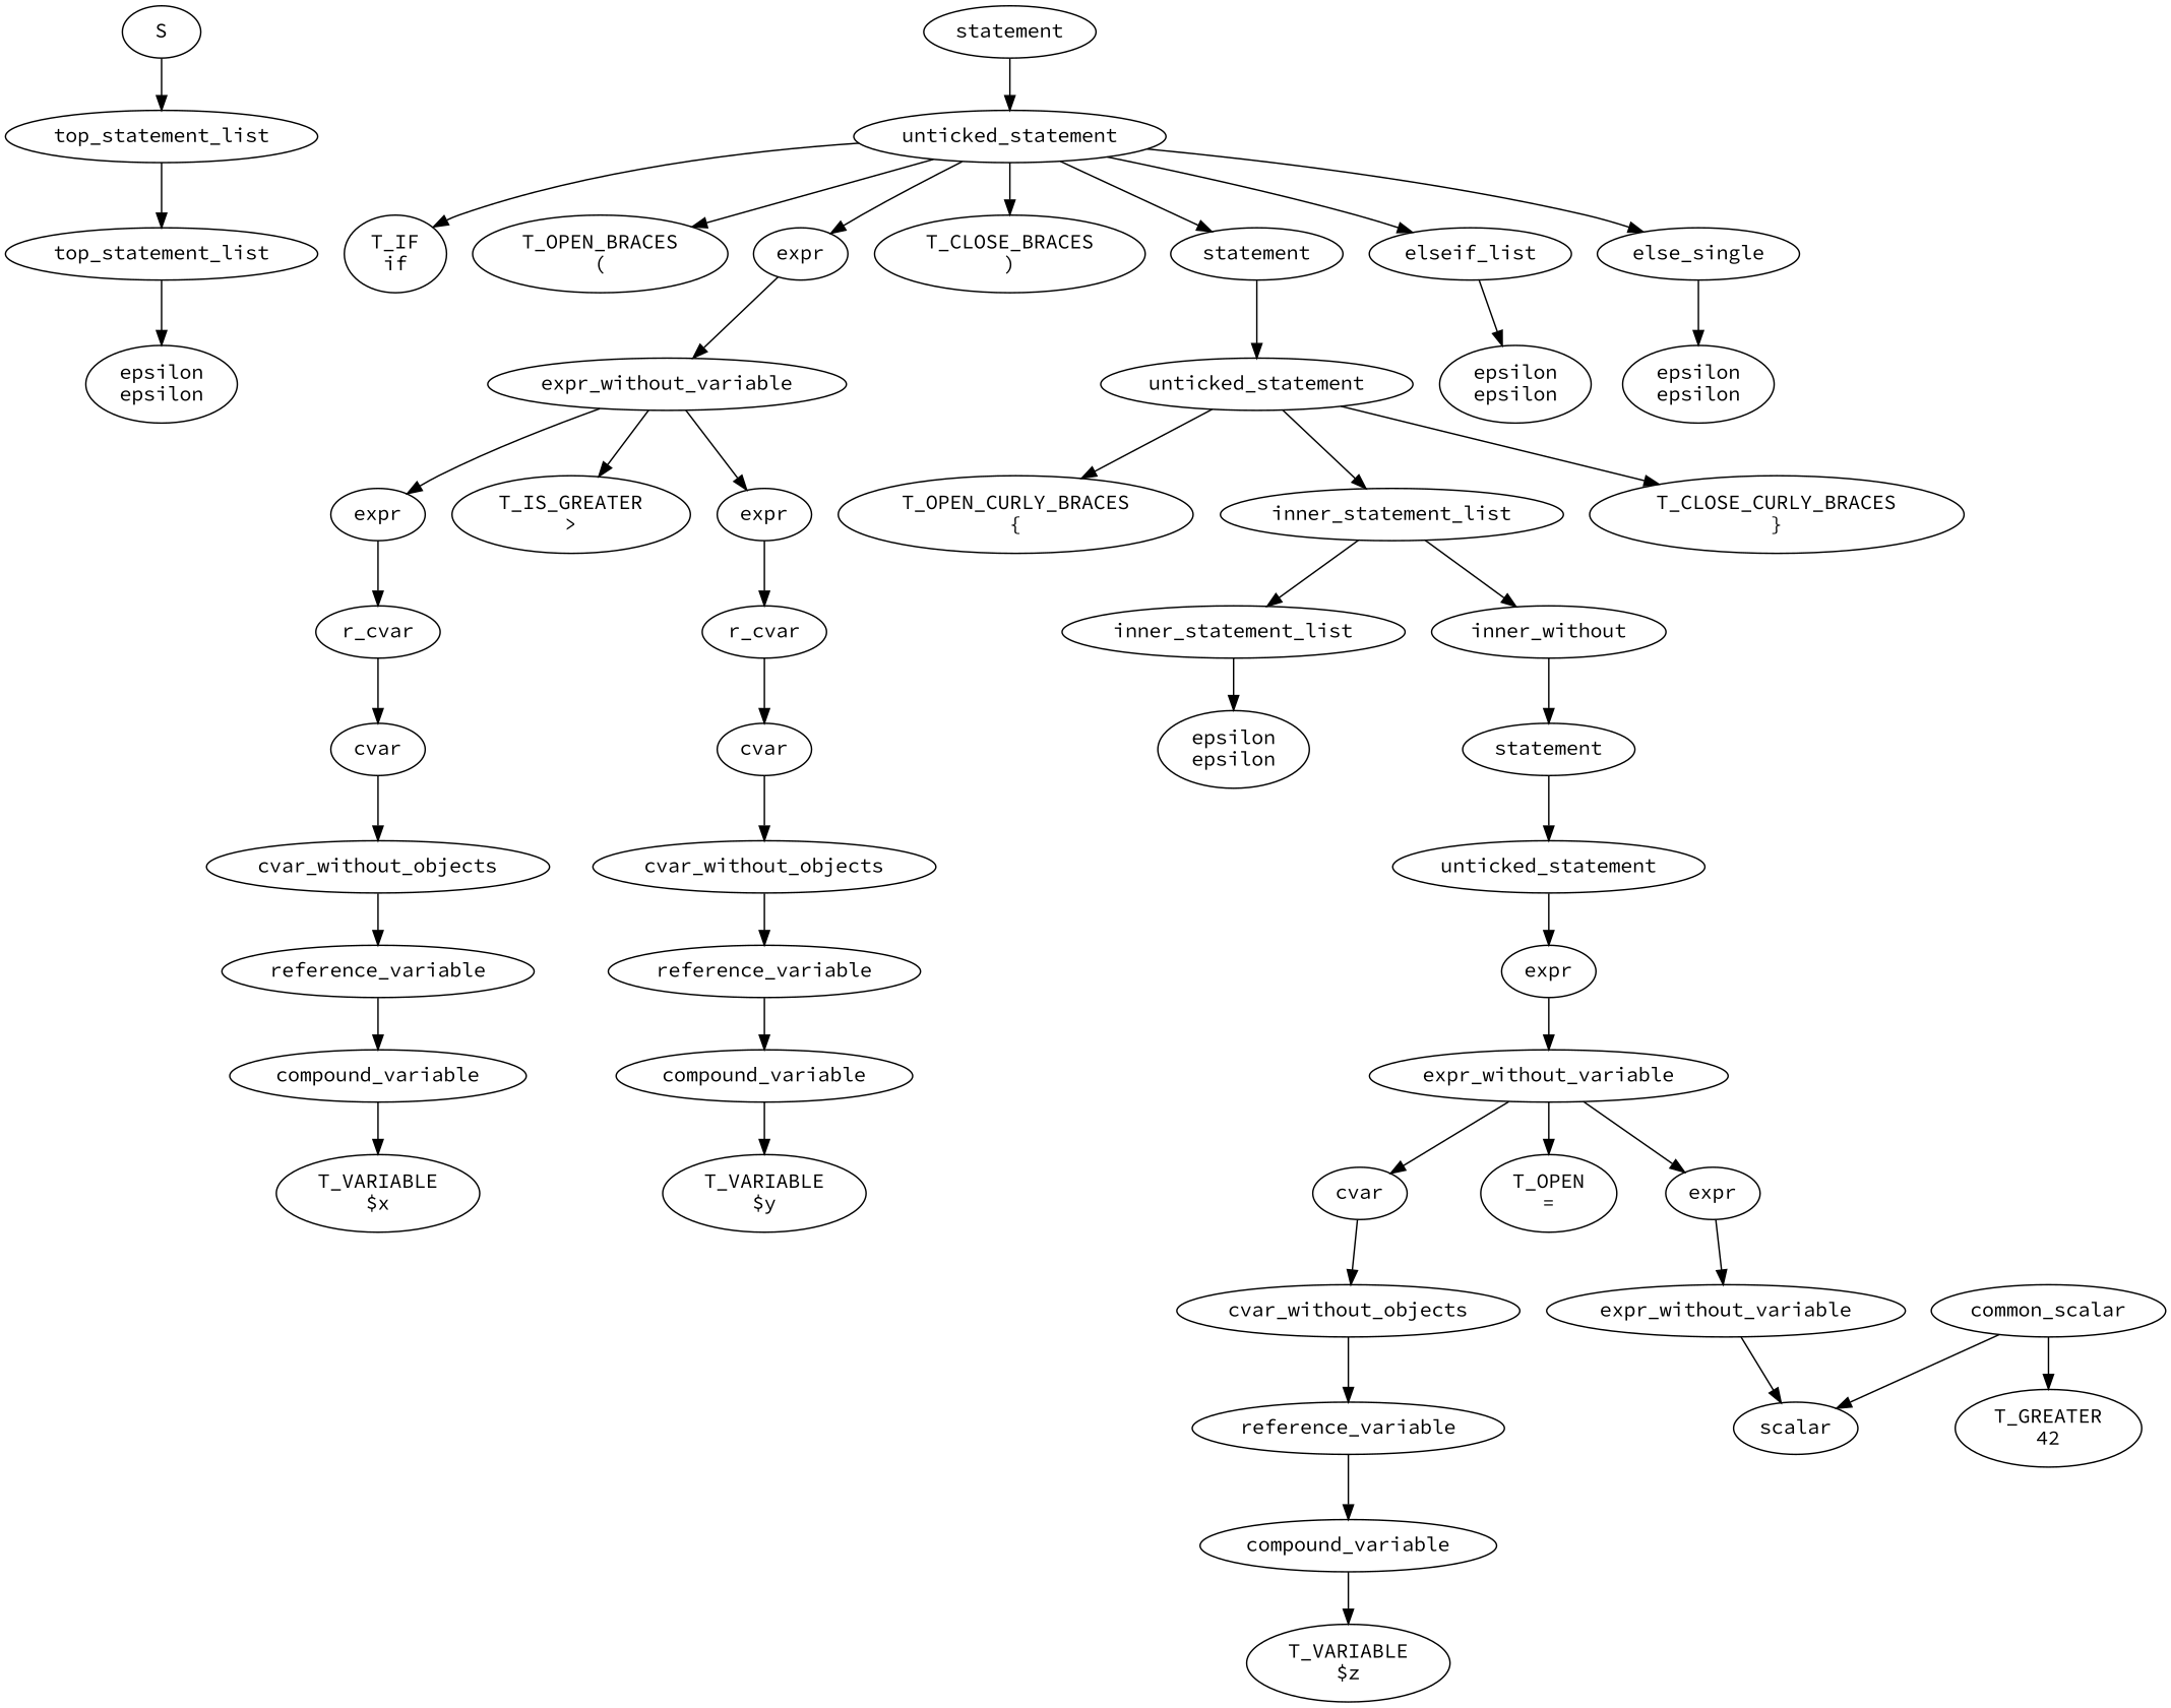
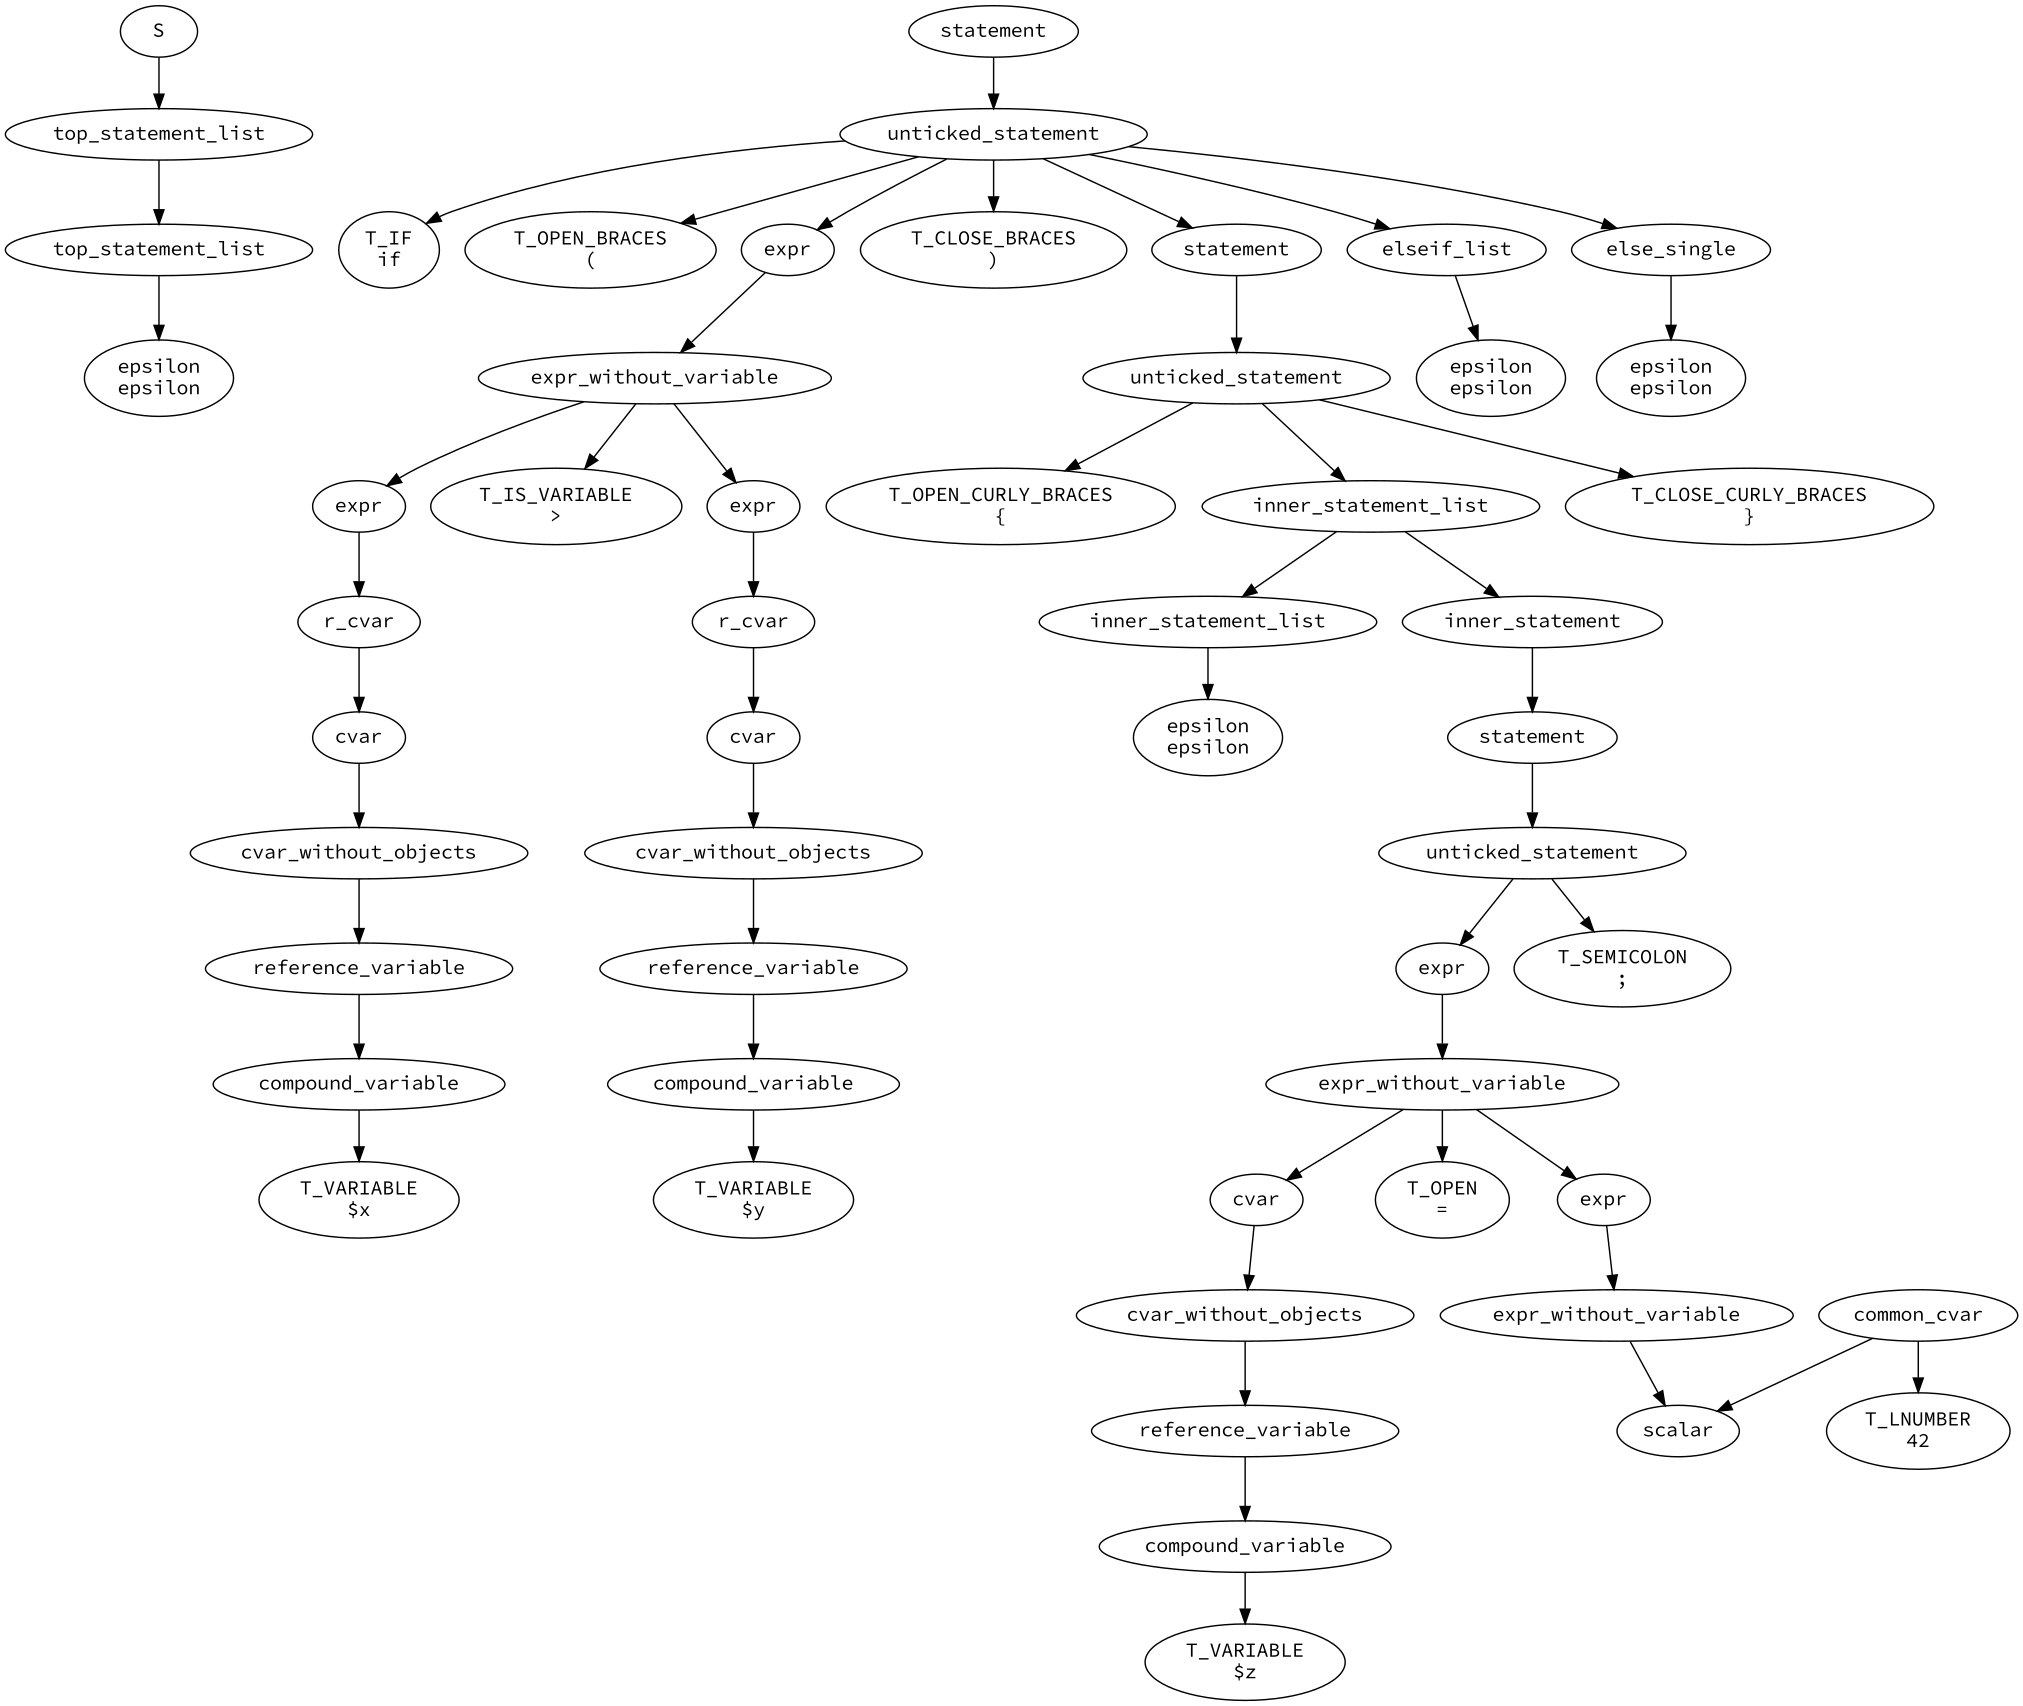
  digraph {
    fontname="Source Code Pro"
    node [fontname="Source Code Pro"]
    edge [fontname="Source Code Pro"]
    n1 [label=S]
    n2 [label=top_statement_list]
    n3 [label=top_statement_list]
    n4 [label="epsilon\nepsilon"]
    n5 [label=statement]
    n6 [label=unticked_statement]
    n7 [label="T_IF\nif"]
    n8 [label="T_OPEN_BRACES\n("]
    n9 [label=expr]
    n10 [label="T_CLOSE_BRACES\n)"]
    n11 [label=statement]
    n12 [label=elseif_list]
    n13 [label=else_single]
    n14 [label=expr_without_variable]
    n15 [label=unticked_statement]
    n16 [label="epsilon\nepsilon"]
    n17 [label="epsilon\nepsilon"]
    n18 [label=expr]
-   n19 [label="T_IS_GREATER\n>"]
+   n19 [label="T_IS_VARIABLE\n>"]
    n20 [label=expr]
    n21 [label=r_cvar]
    n22 [label=r_cvar]
    n23 [label=cvar]
    n24 [label=cvar_without_objects]
    n25 [label=reference_variable]
    n26 [label=compound_variable]
    n27 [label="T_VARIABLE\n$x"]
    n28 [label=cvar]
    n29 [label=cvar_without_objects]
    n30 [label=reference_variable]
    n31 [label=compound_variable]
    n32 [label="T_VARIABLE\n$y"]
    n33 [label="T_OPEN_CURLY_BRACES\n{"]
    n34 [label=inner_statement_list]
    n35 [label="T_CLOSE_CURLY_BRACES\n}"]
    n36 [label=inner_statement_list]
-   n37 [label=inner_without]
+   n37 [label=inner_statement]
    n38 [label="epsilon\nepsilon"]
    n39 [label=statement]
    n40 [label=unticked_statement]
    n41 [label=expr]
+   n42 [label="T_SEMICOLON\n;"]
    n43 [label=expr_without_variable]
    n44 [label=cvar]
    n45 [label="T_OPEN\n="]
    n46 [label=expr]
    n47 [label=cvar_without_objects]
    n48 [label=expr_without_variable]
    n49 [label=reference_variable]
    n50 [label=compound_variable]
    n51 [label="T_VARIABLE\n$z"]
    n52 [label=scalar]
-   n53 [label=common_scalar]
-   n54 [label="T_GREATER\n42"]
+   n53 [label=common_cvar]
+   n54 [label="T_LNUMBER\n42"]
    n1 -> n2
    n2 -> n3
    n3 -> n4
    n5 -> n6
    n6 -> n7
    n6 -> n8
    n6 -> n9
    n6 -> n10
    n6 -> n11
    n6 -> n12
    n6 -> n13
    n9 -> n14
    n11 -> n15
    n12 -> n16
    n13 -> n17
    n14 -> n18
    n14 -> n19
    n14 -> n20
    n15 -> n33
    n15 -> n34
    n15 -> n35
    n18 -> n21
    n20 -> n22
    n21 -> n23
    n22 -> n28
    n23 -> n24
    n24 -> n25
    n25 -> n26
    n26 -> n27
    n28 -> n29
    n29 -> n30
    n30 -> n31
    n31 -> n32
    n34 -> n36
    n34 -> n37
    n36 -> n38
    n37 -> n39
    n39 -> n40
    n40 -> n41
+   n40 -> n42
    n41 -> n43
    n43 -> n44
    n43 -> n45
    n43 -> n46
    n44 -> n47
    n46 -> n48
    n47 -> n49
    n48 -> n52
    n49 -> n50
    n50 -> n51
    n53 -> n52
    n53 -> n54
  }
